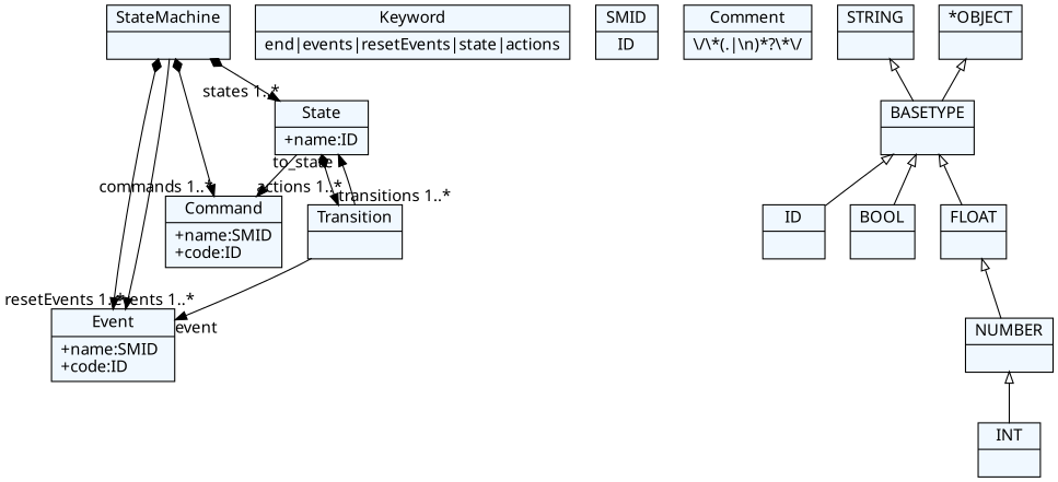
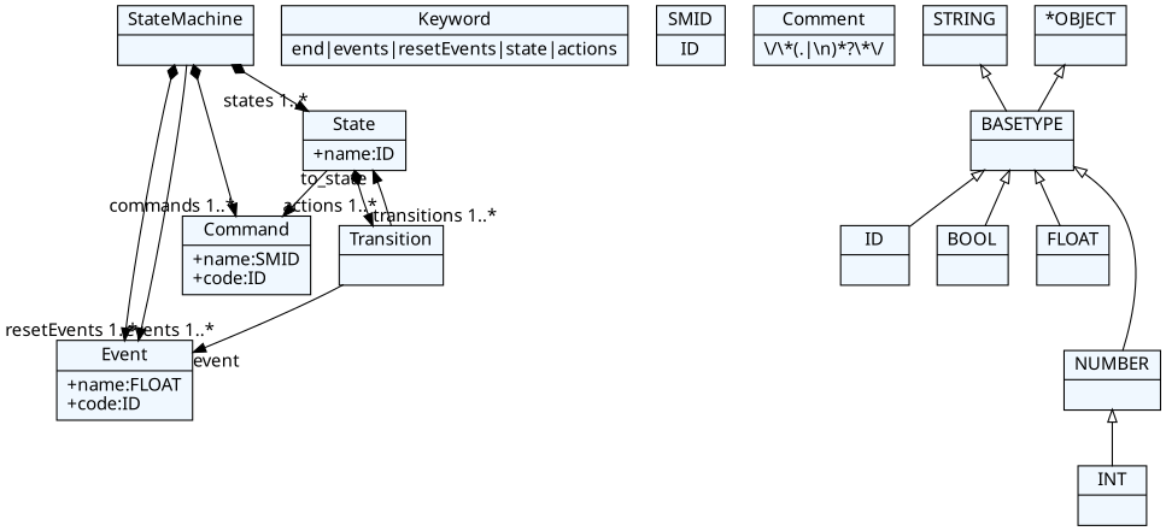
  digraph {
    fontname="Noto Sans"
    fontsize=8
    nodesep=0.3
    node [fillcolor=aliceblue fontname="Noto Sans" shape=record style=filled]
    edge [arrowtail=empty dir=back fontname="Noto Sans"]
    n1 [label="{StateMachine|}"]
-   n2 [label="{Event|+name:SMID\l+code:ID\l}"]
+   n2 [label="{Event|+name:FLOAT\l+code:ID\l}"]
    n3 [label="{Command|+name:SMID\l+code:ID\l}"]
    n4 [label="{State|+name:ID\l}"]
    n5 [label="{Transition|}"]
    n6 [label="{Keyword|end\|events\|resetEvents\|state\|actions}"]
    n7 [label="{SMID| ID}"]
    n8 [label="{Comment|\\/\\*(.\|\\n)*\?\\*\\/}"]
    n9 [label="{ID|}"]
    n10 [label="{STRING|}"]
    n11 [label="{BASETYPE|}"]
    n12 [label="{BOOL|}"]
    n13 [label="{INT|}"]
    n14 [label="{FLOAT|}"]
    n15 [label="{NUMBER|}"]
    n16 [label="{*OBJECT|}"]
    n1 -> n2 [arrowtail=diamond dir=both headlabel="events 1..*"]
    n1 -> n2 [dir=black headlabel="resetEvents 1..*"]
    n1 -> n3 [arrowtail=diamond dir=both headlabel="commands 1..*"]
    n1 -> n4 [arrowtail=diamond dir=both headlabel="states 1..*"]
    n4 -> n3 [dir=black headlabel="actions 1..*"]
    n4 -> n5 [arrowtail=diamond dir=both headlabel="transitions 1..*"]
    n5 -> n2 [dir=black headlabel="event "]
    n5 -> n4 [dir=black headlabel="to_state "]
    n10 -> n11
    n11 -> n9
    n11 -> n12
    n11 -> n14
-   n14 -> n15
+   n11 -> n15
    n15 -> n13
    n16 -> n11
  }
